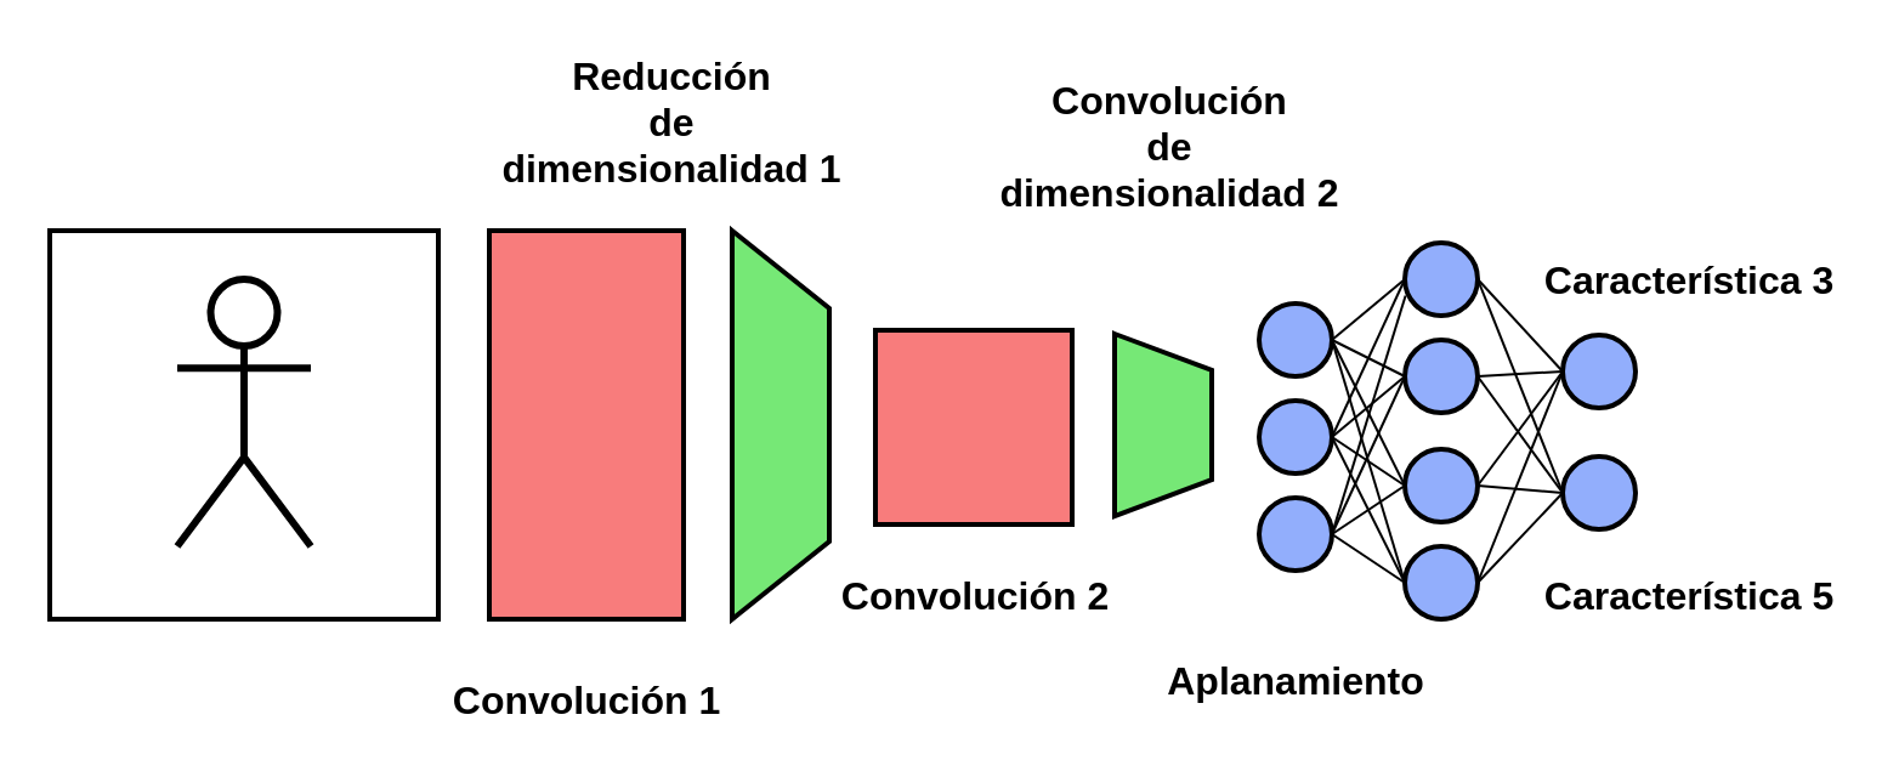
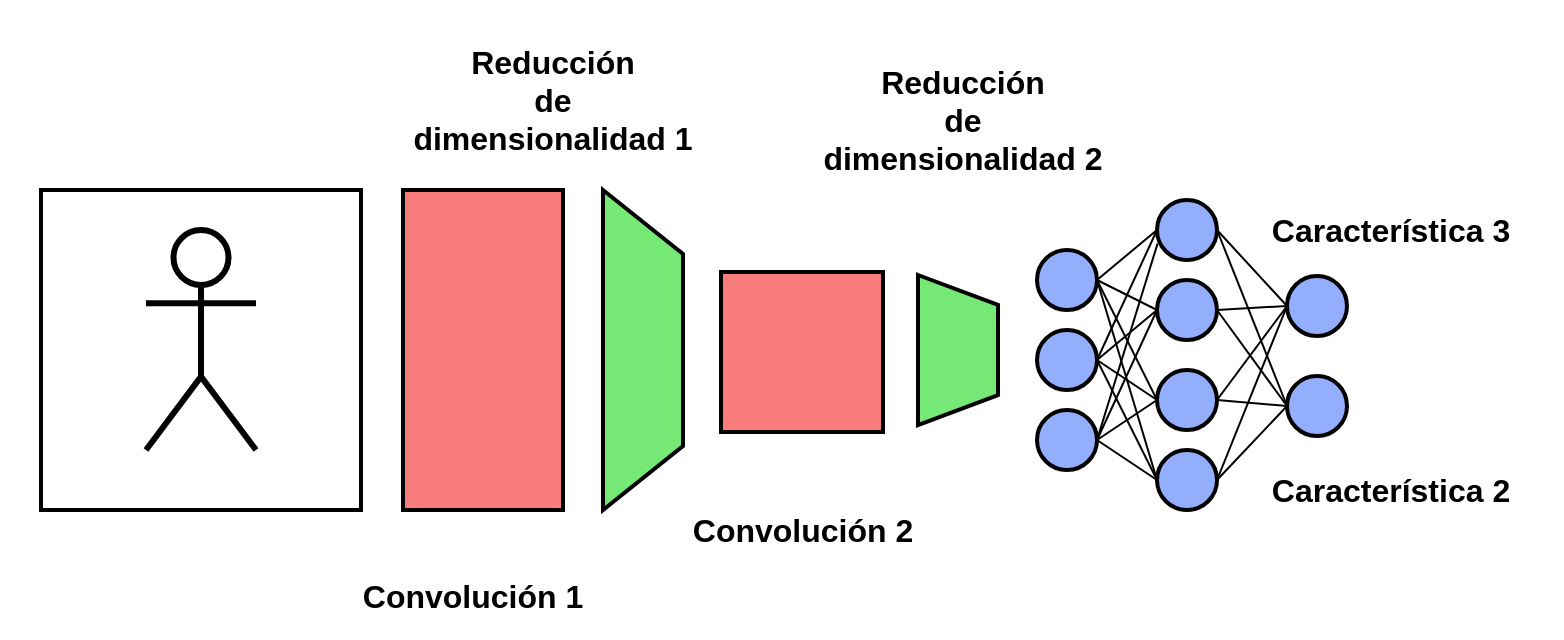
  <mxCell id="0" />
  <mxCell id="1" parent="0" />
  <mxCell id="2" value="" style="rounded=0;whiteSpace=wrap;html=1;gradientColor=none;strokeWidth=2;" parent="1" vertex="1"><mxGeometry y="94.5" width="160" height="160" as="geometry" x="20" /></mxCell>
  <mxCell id="3" value="" style="shape=umlActor;verticalLabelPosition=bottom;labelBackgroundColor=#ffffff;verticalAlign=top;html=1;outlineConnect=0;gradientColor=none;fontFamily=Arial;fontStyle=1;strokeWidth=3;" parent="1" vertex="1"><mxGeometry x="72.5" y="114.5" width="55" height="110" as="geometry" /></mxCell>
  <mxCell id="4" value="" style="rounded=0;whiteSpace=wrap;html=1;strokeWidth=2;fontFamily=Arial;fillColor=#F87C7C;strokeColor=#000000;" parent="1" vertex="1"><mxGeometry x="201" y="94.5" width="80" height="160" as="geometry" /></mxCell>
- <mxCell id="5" value="&lt;b style=&quot;font-size: 16px;&quot;&gt;&lt;font style=&quot;font-size: 16px;&quot;&gt;Convolución 1&lt;/font&gt;&lt;/b&gt;" style="text;html=1;align=center;verticalAlign=middle;resizable=0;points=[];autosize=1;fontFamily=Arial;fontSize=16;" parent="1" vertex="1"><mxGeometry x="176" y="277.5" width="130" height="20" as="geometry" /></mxCell>
+ <mxCell id="5" value="&lt;b style=&quot;font-size: 16px;&quot;&gt;&lt;font style=&quot;font-size: 16px;&quot;&gt;Convolución 1&lt;/font&gt;&lt;/b&gt;" style="text;html=1;align=center;verticalAlign=middle;resizable=0;points=[];autosize=1;fontFamily=Arial;fontSize=16;" parent="1" vertex="1"><mxGeometry x="171" y="287.5" width="130" height="20" as="geometry" /></mxCell>
  <mxCell id="6" value="" style="shape=trapezoid;perimeter=trapezoidPerimeter;whiteSpace=wrap;html=1;strokeWidth=2;fontFamily=Arial;rotation=90;fillColor=#76E876;strokeColor=#000000;" parent="1" vertex="1"><mxGeometry x="241" y="154.5" width="160" height="40" as="geometry" /></mxCell>
  <mxCell id="7" value="&lt;b style=&quot;font-size: 16px;&quot;&gt;&lt;font style=&quot;font-size: 16px;&quot;&gt;Reducción&lt;br style=&quot;font-size: 16px;&quot;&gt;de&lt;br style=&quot;font-size: 16px;&quot;&gt;dimensionalidad 1&lt;br style=&quot;font-size: 16px;&quot;&gt;&lt;/font&gt;&lt;/b&gt;" style="text;html=1;align=center;verticalAlign=middle;resizable=0;points=[];autosize=1;fontFamily=Arial;fontSize=16;" parent="1" vertex="1"><mxGeometry x="196" y="20" width="160" height="60" as="geometry" /></mxCell>
  <mxCell id="8" value="" style="ellipse;whiteSpace=wrap;html=1;aspect=fixed;strokeWidth=2;fontFamily=Arial;fontSize=80;fontStyle=4;fillColor=#92AEFC;strokeColor=#000000;" parent="1" vertex="1"><mxGeometry x="518" y="164.5" width="30" height="30" as="geometry" /></mxCell>
- <mxCell id="9" value="&lt;b style=&quot;font-size: 16px;&quot;&gt;&lt;font style=&quot;font-size: 16px;&quot;&gt;Aplanamiento&lt;br style=&quot;font-size: 16px;&quot;&gt;&lt;/font&gt;&lt;/b&gt;" style="text;html=1;align=center;verticalAlign=middle;resizable=0;points=[];autosize=1;fontFamily=Arial;fontSize=16;" parent="1" vertex="1"><mxGeometry x="473" y="270" width="120" height="20" as="geometry" /></mxCell>
  <mxCell id="10" value="" style="ellipse;whiteSpace=wrap;html=1;aspect=fixed;strokeWidth=2;fontFamily=Arial;fontSize=80;fontStyle=4;fillColor=#92AEFC;strokeColor=#000000;" parent="1" vertex="1"><mxGeometry x="518" y="204.5" width="30" height="30" as="geometry" /></mxCell>
  <mxCell id="11" value="" style="ellipse;whiteSpace=wrap;html=1;aspect=fixed;strokeWidth=2;fontFamily=Arial;fontSize=80;fontStyle=4;fillColor=#92AEFC;strokeColor=#000000;" parent="1" vertex="1"><mxGeometry x="518" y="124.5" width="30" height="30" as="geometry" /></mxCell>
  <mxCell id="12" value="" style="ellipse;whiteSpace=wrap;html=1;aspect=fixed;strokeWidth=2;fontFamily=Arial;fontSize=80;fontStyle=4;fillColor=#92AEFC;strokeColor=#000000;" parent="1" vertex="1"><mxGeometry x="578" y="184.5" width="30" height="30" as="geometry" /></mxCell>
  <mxCell id="13" value="" style="ellipse;whiteSpace=wrap;html=1;aspect=fixed;strokeWidth=2;fontFamily=Arial;fontSize=80;fontStyle=4;fillColor=#92AEFC;strokeColor=#000000;" parent="1" vertex="1"><mxGeometry x="578" y="224.5" width="30" height="30" as="geometry" /></mxCell>
  <mxCell id="14" value="" style="ellipse;whiteSpace=wrap;html=1;aspect=fixed;strokeWidth=2;fontFamily=Arial;fontSize=80;fontStyle=4;fillColor=#92AEFC;strokeColor=#000000;" parent="1" vertex="1"><mxGeometry x="578" y="139.5" width="30" height="30" as="geometry" /></mxCell>
  <mxCell id="15" value="" style="ellipse;whiteSpace=wrap;html=1;aspect=fixed;strokeWidth=2;fontFamily=Arial;fontSize=80;fontStyle=4;fillColor=#92AEFC;strokeColor=#000000;" parent="1" vertex="1"><mxGeometry x="578" y="99.5" width="30" height="30" as="geometry" /></mxCell>
  <mxCell id="16" value="" style="endArrow=none;html=1;fontFamily=Arial;fontSize=14;exitX=1;exitY=0.5;exitDx=0;exitDy=0;entryX=0;entryY=0.5;entryDx=0;entryDy=0;" parent="1" source="11" target="15" edge="1"><mxGeometry width="50" height="50" relative="1" as="geometry"><mxPoint x="518" y="119.5" as="sourcePoint" /><mxPoint x="568" y="69.5" as="targetPoint" /></mxGeometry></mxCell>
  <mxCell id="17" value="" style="endArrow=none;html=1;fontFamily=Arial;fontSize=14;exitX=1;exitY=0.5;exitDx=0;exitDy=0;entryX=0;entryY=0.5;entryDx=0;entryDy=0;" parent="1" source="11" target="14" edge="1"><mxGeometry width="50" height="50" relative="1" as="geometry"><mxPoint x="558" y="149.5" as="sourcePoint" /><mxPoint x="628" y="124.5" as="targetPoint" /></mxGeometry></mxCell>
  <mxCell id="18" value="" style="endArrow=none;html=1;fontFamily=Arial;fontSize=14;exitX=1;exitY=0.5;exitDx=0;exitDy=0;entryX=0;entryY=0.5;entryDx=0;entryDy=0;" parent="1" source="11" target="12" edge="1"><mxGeometry width="50" height="50" relative="1" as="geometry"><mxPoint x="558" y="149.5" as="sourcePoint" /><mxPoint x="628" y="164.5" as="targetPoint" /></mxGeometry></mxCell>
  <mxCell id="19" value="" style="endArrow=none;html=1;fontFamily=Arial;fontSize=14;exitX=1;exitY=0.5;exitDx=0;exitDy=0;entryX=0;entryY=0.5;entryDx=0;entryDy=0;" parent="1" source="11" target="13" edge="1"><mxGeometry width="50" height="50" relative="1" as="geometry"><mxPoint x="558" y="149.5" as="sourcePoint" /><mxPoint x="628" y="209.5" as="targetPoint" /></mxGeometry></mxCell>
  <mxCell id="20" value="" style="endArrow=none;html=1;fontFamily=Arial;fontSize=14;exitX=1;exitY=0.5;exitDx=0;exitDy=0;entryX=0;entryY=0.5;entryDx=0;entryDy=0;" parent="1" source="8" target="13" edge="1"><mxGeometry width="50" height="50" relative="1" as="geometry"><mxPoint x="558" y="189.5" as="sourcePoint" /><mxPoint x="628" y="294.5" as="targetPoint" /></mxGeometry></mxCell>
  <mxCell id="21" value="" style="endArrow=none;html=1;fontFamily=Arial;fontSize=14;exitX=1;exitY=0.5;exitDx=0;exitDy=0;entryX=0;entryY=0.5;entryDx=0;entryDy=0;" parent="1" source="8" target="12" edge="1"><mxGeometry width="50" height="50" relative="1" as="geometry"><mxPoint x="558" y="189.5" as="sourcePoint" /><mxPoint x="628" y="249.5" as="targetPoint" /></mxGeometry></mxCell>
  <mxCell id="22" value="" style="endArrow=none;html=1;fontFamily=Arial;fontSize=14;exitX=1;exitY=0.5;exitDx=0;exitDy=0;entryX=0;entryY=0.5;entryDx=0;entryDy=0;" parent="1" source="8" target="14" edge="1"><mxGeometry width="50" height="50" relative="1" as="geometry"><mxPoint x="558" y="189.5" as="sourcePoint" /><mxPoint x="628" y="209.5" as="targetPoint" /></mxGeometry></mxCell>
  <mxCell id="23" value="" style="endArrow=none;html=1;fontFamily=Arial;fontSize=14;exitX=1;exitY=0.5;exitDx=0;exitDy=0;entryX=0;entryY=0.5;entryDx=0;entryDy=0;" parent="1" source="8" target="15" edge="1"><mxGeometry width="50" height="50" relative="1" as="geometry"><mxPoint x="558" y="189.5" as="sourcePoint" /><mxPoint x="628" y="164.5" as="targetPoint" /></mxGeometry></mxCell>
  <mxCell id="24" value="" style="endArrow=none;html=1;fontFamily=Arial;fontSize=14;exitX=1;exitY=0.5;exitDx=0;exitDy=0;entryX=0;entryY=0.5;entryDx=0;entryDy=0;" parent="1" source="10" target="13" edge="1"><mxGeometry width="50" height="50" relative="1" as="geometry"><mxPoint x="558" y="229.5" as="sourcePoint" /><mxPoint x="628" y="294.5" as="targetPoint" /></mxGeometry></mxCell>
  <mxCell id="25" value="" style="endArrow=none;html=1;fontFamily=Arial;fontSize=14;exitX=1;exitY=0.5;exitDx=0;exitDy=0;entryX=0;entryY=0.5;entryDx=0;entryDy=0;" parent="1" source="10" target="12" edge="1"><mxGeometry width="50" height="50" relative="1" as="geometry"><mxPoint x="558" y="229.5" as="sourcePoint" /><mxPoint x="628" y="249.5" as="targetPoint" /></mxGeometry></mxCell>
  <mxCell id="26" value="" style="endArrow=none;html=1;fontFamily=Arial;fontSize=14;exitX=1;exitY=0.5;exitDx=0;exitDy=0;entryX=0.01;entryY=0.724;entryDx=0;entryDy=0;entryPerimeter=0;" parent="1" source="10" target="15" edge="1"><mxGeometry width="50" height="50" relative="1" as="geometry"><mxPoint x="558" y="229.5" as="sourcePoint" /><mxPoint x="628" y="209.5" as="targetPoint" /></mxGeometry></mxCell>
  <mxCell id="27" value="" style="endArrow=none;html=1;fontFamily=Arial;fontSize=14;exitX=1;exitY=0.5;exitDx=0;exitDy=0;entryX=0;entryY=0.5;entryDx=0;entryDy=0;" parent="1" source="10" target="14" edge="1"><mxGeometry width="50" height="50" relative="1" as="geometry"><mxPoint x="558" y="229.5" as="sourcePoint" /><mxPoint x="628" y="209.5" as="targetPoint" /></mxGeometry></mxCell>
  <mxCell id="28" value="" style="ellipse;whiteSpace=wrap;html=1;aspect=fixed;strokeWidth=2;fontFamily=Arial;fontSize=80;fontStyle=4;fillColor=#92AEFC;strokeColor=#000000;" parent="1" vertex="1"><mxGeometry x="643" y="187.5" width="30" height="30" as="geometry" /></mxCell>
  <mxCell id="29" value="" style="ellipse;whiteSpace=wrap;html=1;aspect=fixed;strokeWidth=2;fontFamily=Arial;fontSize=80;fontStyle=4;fillColor=#92AEFC;strokeColor=#000000;" parent="1" vertex="1"><mxGeometry x="643" y="137.5" width="30" height="30" as="geometry" /></mxCell>
  <mxCell id="30" value="" style="endArrow=none;html=1;fontFamily=Arial;fontSize=14;exitX=1;exitY=0.5;exitDx=0;exitDy=0;entryX=0;entryY=0.5;entryDx=0;entryDy=0;" parent="1" source="12" target="28" edge="1"><mxGeometry width="50" height="50" relative="1" as="geometry"><mxPoint x="478" y="229.5" as="sourcePoint" /><mxPoint x="588" y="249.5" as="targetPoint" /></mxGeometry></mxCell>
  <mxCell id="31" value="" style="endArrow=none;html=1;fontFamily=Arial;fontSize=14;exitX=1;exitY=0.5;exitDx=0;exitDy=0;entryX=0;entryY=0.5;entryDx=0;entryDy=0;" parent="1" source="13" target="28" edge="1"><mxGeometry width="50" height="50" relative="1" as="geometry"><mxPoint x="478" y="229.5" as="sourcePoint" /><mxPoint x="588" y="249.5" as="targetPoint" /></mxGeometry></mxCell>
  <mxCell id="32" value="" style="endArrow=none;html=1;fontFamily=Arial;fontSize=14;exitX=1;exitY=0.5;exitDx=0;exitDy=0;entryX=0;entryY=0.5;entryDx=0;entryDy=0;" parent="1" source="14" target="28" edge="1"><mxGeometry width="50" height="50" relative="1" as="geometry"><mxPoint x="478" y="229.5" as="sourcePoint" /><mxPoint x="588" y="249.5" as="targetPoint" /></mxGeometry></mxCell>
  <mxCell id="33" value="" style="endArrow=none;html=1;fontFamily=Arial;fontSize=14;exitX=1;exitY=0.5;exitDx=0;exitDy=0;entryX=0;entryY=0.5;entryDx=0;entryDy=0;" parent="1" source="15" target="28" edge="1"><mxGeometry width="50" height="50" relative="1" as="geometry"><mxPoint x="478" y="229.5" as="sourcePoint" /><mxPoint x="588" y="249.5" as="targetPoint" /></mxGeometry></mxCell>
  <mxCell id="34" value="" style="endArrow=none;html=1;fontFamily=Arial;fontSize=14;exitX=1;exitY=0.5;exitDx=0;exitDy=0;entryX=0;entryY=0.5;entryDx=0;entryDy=0;" parent="1" source="12" target="29" edge="1"><mxGeometry width="50" height="50" relative="1" as="geometry"><mxPoint x="618" y="124.5" as="sourcePoint" /><mxPoint x="688" y="212.5" as="targetPoint" /></mxGeometry></mxCell>
  <mxCell id="35" value="" style="endArrow=none;html=1;fontFamily=Arial;fontSize=14;exitX=1;exitY=0.5;exitDx=0;exitDy=0;entryX=0;entryY=0.5;entryDx=0;entryDy=0;" parent="1" source="15" target="29" edge="1"><mxGeometry width="50" height="50" relative="1" as="geometry"><mxPoint x="618" y="124.5" as="sourcePoint" /><mxPoint x="688" y="212.5" as="targetPoint" /></mxGeometry></mxCell>
  <mxCell id="36" value="" style="endArrow=none;html=1;fontFamily=Arial;fontSize=14;exitX=1;exitY=0.5;exitDx=0;exitDy=0;entryX=0;entryY=0.5;entryDx=0;entryDy=0;" parent="1" source="14" target="29" edge="1"><mxGeometry width="50" height="50" relative="1" as="geometry"><mxPoint x="618" y="124.5" as="sourcePoint" /><mxPoint x="688" y="212.5" as="targetPoint" /></mxGeometry></mxCell>
  <mxCell id="37" value="" style="endArrow=none;html=1;fontFamily=Arial;fontSize=14;exitX=1;exitY=0.5;exitDx=0;exitDy=0;entryX=0;entryY=0.5;entryDx=0;entryDy=0;" parent="1" source="13" target="29" edge="1"><mxGeometry width="50" height="50" relative="1" as="geometry"><mxPoint x="618" y="124.5" as="sourcePoint" /><mxPoint x="688" y="212.5" as="targetPoint" /></mxGeometry></mxCell>
  <mxCell id="38" value="&lt;b style=&quot;font-size: 16px;&quot;&gt;&lt;font style=&quot;font-size: 16px;&quot;&gt;Característica 3&lt;br style=&quot;font-size: 16px;&quot;&gt;&lt;/font&gt;&lt;/b&gt;" style="text;html=1;align=center;verticalAlign=middle;resizable=0;points=[];autosize=1;fontFamily=Arial;fontSize=16;" parent="1" vertex="1"><mxGeometry x="630" y="104.5" width="130" height="20" as="geometry" /></mxCell>
- <mxCell id="39" value="&lt;b style=&quot;font-size: 16px;&quot;&gt;&lt;font style=&quot;font-size: 16px;&quot;&gt;Característica 5&lt;br style=&quot;font-size: 16px;&quot;&gt;&lt;/font&gt;&lt;/b&gt;" style="text;html=1;align=center;verticalAlign=middle;resizable=0;points=[];autosize=1;fontFamily=Arial;fontSize=16;" parent="1" vertex="1"><mxGeometry x="630" y="234.5" width="130" height="20" as="geometry" /></mxCell>
+ <mxCell id="39" value="&lt;b style=&quot;font-size: 16px;&quot;&gt;&lt;font style=&quot;font-size: 16px;&quot;&gt;Característica 2&lt;br style=&quot;font-size: 16px;&quot;&gt;&lt;/font&gt;&lt;/b&gt;" style="text;html=1;align=center;verticalAlign=middle;resizable=0;points=[];autosize=1;fontFamily=Arial;fontSize=16;" parent="1" vertex="1"><mxGeometry x="630" y="234.5" width="130" height="20" as="geometry" /></mxCell>
  <mxCell id="40" value="" style="rounded=0;whiteSpace=wrap;html=1;strokeWidth=2;gradientColor=none;fontFamily=Arial;fillColor=#F87C7C;" parent="1" vertex="1"><mxGeometry x="360" y="135.5" width="81" height="80" as="geometry" /></mxCell>
  <mxCell id="41" value="" style="shape=trapezoid;perimeter=trapezoidPerimeter;whiteSpace=wrap;html=1;strokeWidth=2;gradientColor=none;fontFamily=Arial;rotation=90;fillColor=#76E876;" parent="1" vertex="1"><mxGeometry x="441" y="154.5" width="75" height="40" as="geometry" /></mxCell>
- <mxCell id="42" value="&lt;b style=&quot;font-size: 16px;&quot;&gt;&lt;font style=&quot;font-size: 16px;&quot;&gt;Convolución 2&lt;/font&gt;&lt;/b&gt;" style="text;html=1;align=center;verticalAlign=middle;resizable=0;points=[];autosize=1;fontFamily=Arial;fontSize=16;" parent="1" vertex="1"><mxGeometry x="335.5" y="234.5" width="130" height="20" as="geometry" /></mxCell>
- <mxCell id="43" value="&lt;b style=&quot;font-size: 16px;&quot;&gt;&lt;font style=&quot;font-size: 16px;&quot;&gt;Convolución&lt;br style=&quot;font-size: 16px;&quot;&gt;de&lt;br style=&quot;font-size: 16px;&quot;&gt;dimensionalidad 2&lt;br style=&quot;font-size: 16px;&quot;&gt;&lt;/font&gt;&lt;/b&gt;" style="text;html=1;align=center;verticalAlign=middle;resizable=0;points=[];autosize=1;fontFamily=Arial;fontSize=16;" parent="1" vertex="1"><mxGeometry x="401" y="30" width="160" height="60" as="geometry" /></mxCell>
+ <mxCell id="42" value="&lt;b style=&quot;font-size: 16px;&quot;&gt;&lt;font style=&quot;font-size: 16px;&quot;&gt;Convolución 2&lt;/font&gt;&lt;/b&gt;" style="text;html=1;align=center;verticalAlign=middle;resizable=0;points=[];autosize=1;fontFamily=Arial;fontSize=16;" parent="1" vertex="1"><mxGeometry x="335.5" y="254.5" width="130" height="20" as="geometry" /></mxCell>
+ <mxCell id="43" value="&lt;b style=&quot;font-size: 16px;&quot;&gt;&lt;font style=&quot;font-size: 16px;&quot;&gt;Reducción&lt;br style=&quot;font-size: 16px;&quot;&gt;de&lt;br style=&quot;font-size: 16px;&quot;&gt;dimensionalidad 2&lt;br style=&quot;font-size: 16px;&quot;&gt;&lt;/font&gt;&lt;/b&gt;" style="text;html=1;align=center;verticalAlign=middle;resizable=0;points=[];autosize=1;fontFamily=Arial;fontSize=16;" parent="1" vertex="1"><mxGeometry x="401" y="30" width="160" height="60" as="geometry" /></mxCell>
